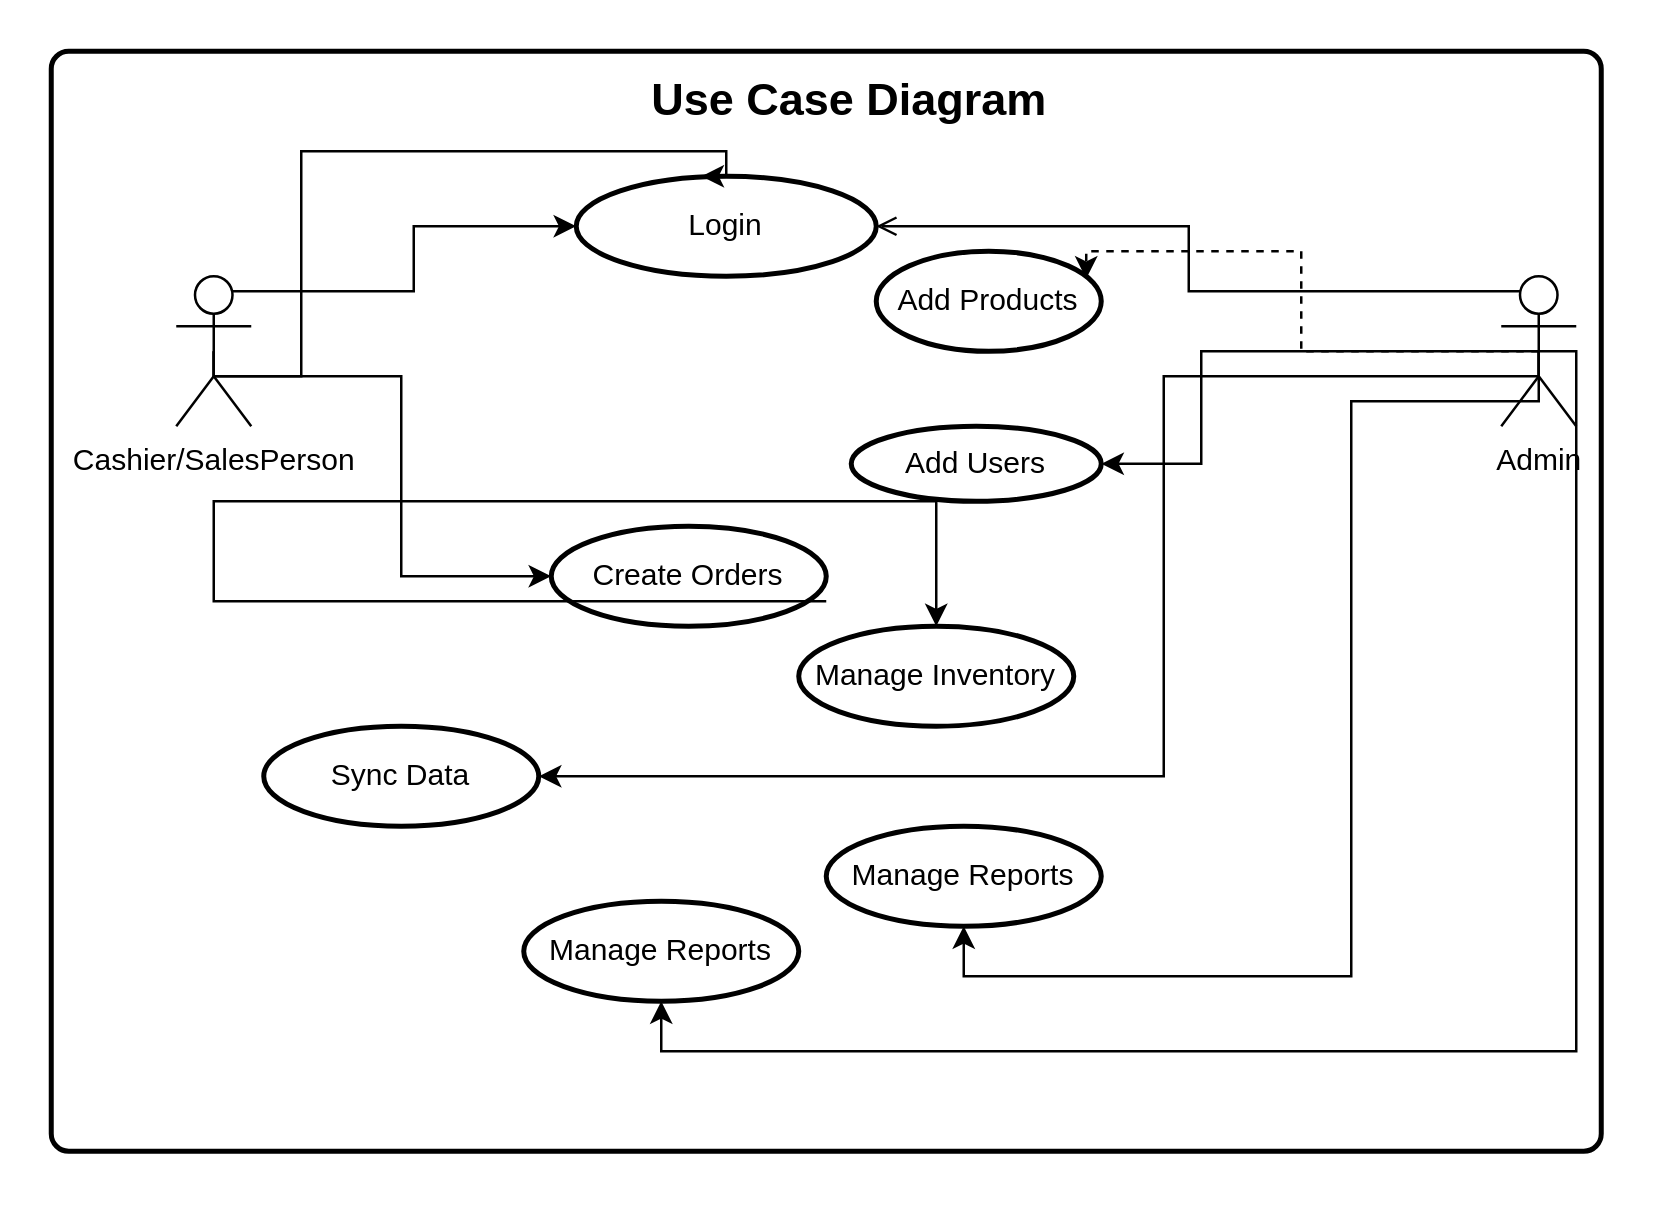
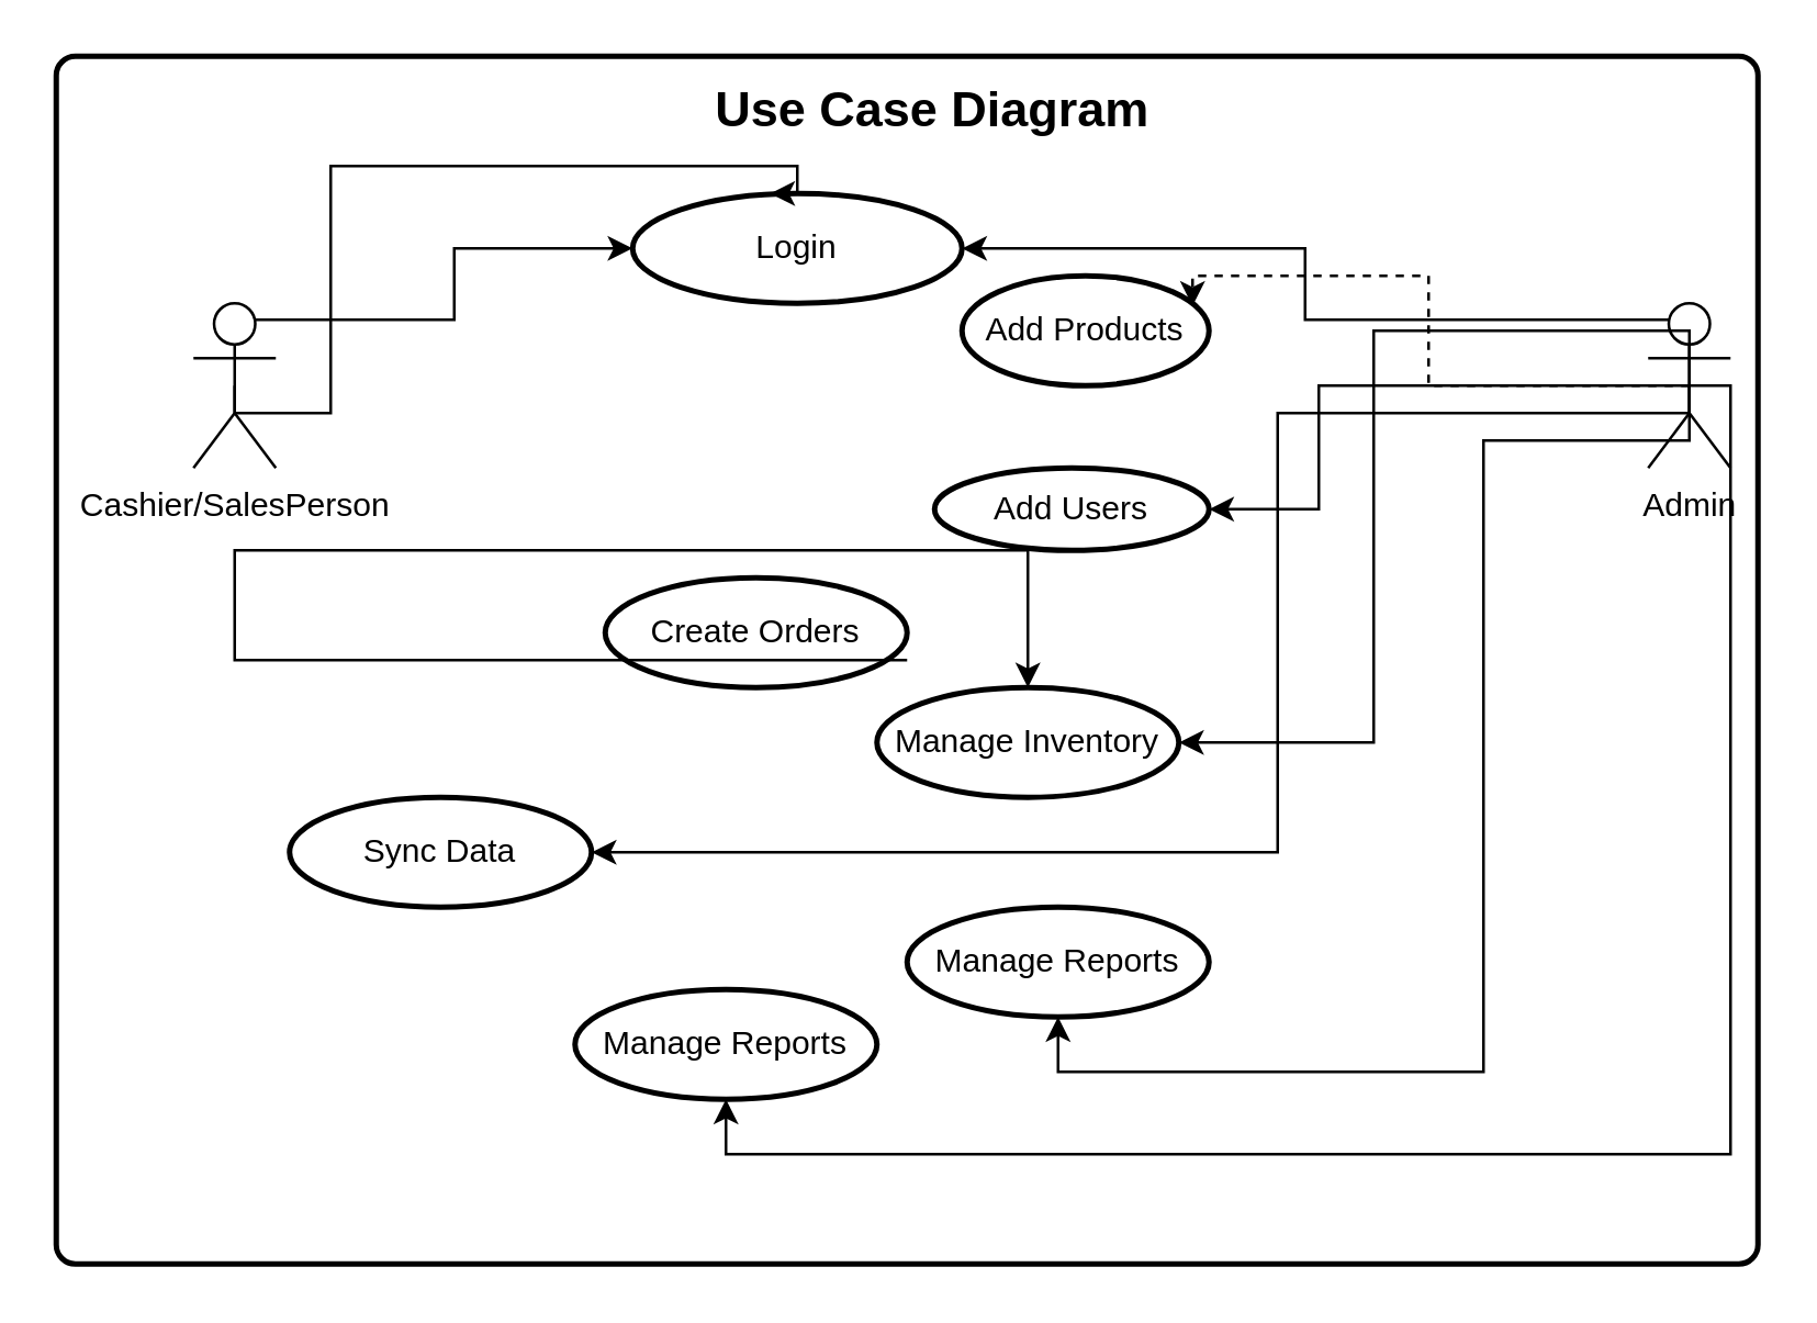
  <mxCell id="0" />
  <mxCell id="1" parent="0" />
  <mxCell id="2" value="" style="rounded=1;whiteSpace=wrap;html=1;absoluteArcSize=1;arcSize=14;strokeWidth=2;" vertex="1" parent="1"><mxGeometry x="20" y="20" width="620" height="440" as="geometry" /></mxCell>
  <mxCell id="3" value="Add Products" style="strokeWidth=2;html=1;shape=mxgraph.flowchart.start_1;whiteSpace=wrap;" vertex="1" parent="1"><mxGeometry x="350" y="100" width="90" height="40" as="geometry" /></mxCell>
  <mxCell id="4" value="Login" style="strokeWidth=2;html=1;shape=mxgraph.flowchart.start_1;whiteSpace=wrap;" vertex="1" parent="1"><mxGeometry x="230" y="70" width="120" height="40" as="geometry" /></mxCell>
  <mxCell id="5" value="Add Users" style="strokeWidth=2;html=1;shape=mxgraph.flowchart.start_1;whiteSpace=wrap;" vertex="1" parent="1"><mxGeometry x="340" y="170" width="100" height="30" as="geometry" /></mxCell>
  <mxCell id="6" value="Create Orders" style="strokeWidth=2;html=1;shape=mxgraph.flowchart.start_1;whiteSpace=wrap;" vertex="1" parent="1"><mxGeometry x="220" y="210" width="110" height="40" as="geometry" /></mxCell>
  <mxCell id="7" value="Manage Inventory" style="strokeWidth=2;html=1;shape=mxgraph.flowchart.start_1;whiteSpace=wrap;" vertex="1" parent="1"><mxGeometry x="319" y="250" width="110" height="40" as="geometry" /></mxCell>
  <mxCell id="8" value="Sync Data" style="strokeWidth=2;html=1;shape=mxgraph.flowchart.start_1;whiteSpace=wrap;" vertex="1" parent="1"><mxGeometry x="105" y="290" width="110" height="40" as="geometry" /></mxCell>
  <mxCell id="9" value="Manage Reports" style="strokeWidth=2;html=1;shape=mxgraph.flowchart.start_1;whiteSpace=wrap;" vertex="1" parent="1"><mxGeometry x="330" y="330" width="110" height="40" as="geometry" /></mxCell>
  <mxCell id="10" style="edgeStyle=orthogonalEdgeStyle;rounded=0;orthogonalLoop=1;jettySize=auto;html=1;exitX=0.25;exitY=0.1;exitDx=0;exitDy=0;exitPerimeter=0;" edge="1" parent="1" source="11" target="4"><mxGeometry relative="1" as="geometry" /></mxCell>
  <mxCell id="11" value="Cashier/SalesPerson" style="shape=umlActor;verticalLabelPosition=bottom;verticalAlign=top;html=1;outlineConnect=0;" vertex="1" parent="1"><mxGeometry x="70" y="110" width="30" height="60" as="geometry" /></mxCell>
- <mxCell id="12" style="edgeStyle=orthogonalEdgeStyle;rounded=0;orthogonalLoop=1;jettySize=auto;html=1;exitX=0.25;exitY=0.1;exitDx=0;exitDy=0;exitPerimeter=0;endArrow=open;" edge="1" parent="1" source="14" target="4"><mxGeometry relative="1" as="geometry" /></mxCell>
+ <mxCell id="12" style="edgeStyle=orthogonalEdgeStyle;rounded=0;orthogonalLoop=1;jettySize=auto;html=1;exitX=0.25;exitY=0.1;exitDx=0;exitDy=0;exitPerimeter=0;" edge="1" parent="1" source="14" target="4"><mxGeometry relative="1" as="geometry" /></mxCell>
  <mxCell id="13" style="edgeStyle=orthogonalEdgeStyle;rounded=0;orthogonalLoop=1;jettySize=auto;html=1;exitX=0.5;exitY=0.5;exitDx=0;exitDy=0;exitPerimeter=0;entryX=0.5;entryY=1;entryDx=0;entryDy=0;entryPerimeter=0;" edge="1" parent="1" source="14" target="20"><mxGeometry relative="1" as="geometry"><mxPoint x="660" y="400" as="targetPoint" /><Array as="points"><mxPoint x="630" y="140" /><mxPoint x="630" y="420" /><mxPoint x="264" y="420" /></Array></mxGeometry></mxCell>
  <mxCell id="14" value="Admin" style="shape=umlActor;verticalLabelPosition=bottom;verticalAlign=top;html=1;outlineConnect=0;" vertex="1" parent="1"><mxGeometry x="600" y="110" width="30" height="60" as="geometry" /></mxCell>
  <mxCell id="15" style="edgeStyle=orthogonalEdgeStyle;rounded=0;orthogonalLoop=1;jettySize=auto;html=1;exitX=0.5;exitY=0.5;exitDx=0;exitDy=0;exitPerimeter=0;entryX=0.933;entryY=0.275;entryDx=0;entryDy=0;entryPerimeter=0;dashed=1;" edge="1" parent="1" source="14" target="3"><mxGeometry relative="1" as="geometry"><Array as="points"><mxPoint x="520" y="140" /><mxPoint x="520" y="100" /><mxPoint x="434" y="100" /></Array></mxGeometry></mxCell>
  <mxCell id="16" style="edgeStyle=orthogonalEdgeStyle;rounded=0;orthogonalLoop=1;jettySize=auto;html=1;exitX=0.5;exitY=0.5;exitDx=0;exitDy=0;exitPerimeter=0;entryX=1;entryY=0.5;entryDx=0;entryDy=0;entryPerimeter=0;" edge="1" parent="1" source="14" target="5"><mxGeometry relative="1" as="geometry"><Array as="points"><mxPoint x="480" y="140" /><mxPoint x="480" y="185" /></Array></mxGeometry></mxCell>
  <mxCell id="17" style="edgeStyle=orthogonalEdgeStyle;rounded=0;orthogonalLoop=1;jettySize=auto;html=1;exitX=0.5;exitY=0.5;exitDx=0;exitDy=0;exitPerimeter=0;entryX=1;entryY=0.5;entryDx=0;entryDy=0;entryPerimeter=0;" edge="1" parent="1" source="14" target="8"><mxGeometry relative="1" as="geometry"><Array as="points"><mxPoint x="615" y="150" /><mxPoint x="465" y="150" /><mxPoint x="465" y="310" /></Array></mxGeometry></mxCell>
- <mxCell id="18" style="edgeStyle=orthogonalEdgeStyle;rounded=0;orthogonalLoop=1;jettySize=auto;html=1;exitX=0.5;exitY=0.5;exitDx=0;exitDy=0;exitPerimeter=0;entryX=0;entryY=0.5;entryDx=0;entryDy=0;entryPerimeter=0;" edge="1" parent="1" source="11" target="6"><mxGeometry relative="1" as="geometry"><Array as="points"><mxPoint x="85" y="150" /><mxPoint x="160" y="150" /><mxPoint x="160" y="230" /></Array></mxGeometry></mxCell>
+ <mxCell id="19" style="edgeStyle=orthogonalEdgeStyle;rounded=0;orthogonalLoop=1;jettySize=auto;html=1;exitX=0.5;exitY=0.5;exitDx=0;exitDy=0;exitPerimeter=0;entryX=1;entryY=0.5;entryDx=0;entryDy=0;entryPerimeter=0;" edge="1" parent="1" source="14" target="7"><mxGeometry relative="1" as="geometry"><Array as="points"><mxPoint x="615" y="120" /><mxPoint x="500" y="120" /><mxPoint x="500" y="270" /></Array></mxGeometry></mxCell>
  <mxCell id="20" value="Manage Reports" style="strokeWidth=2;html=1;shape=mxgraph.flowchart.start_1;whiteSpace=wrap;" vertex="1" parent="1"><mxGeometry x="209" y="360" width="110" height="40" as="geometry" /></mxCell>
  <mxCell id="21" style="edgeStyle=orthogonalEdgeStyle;rounded=0;orthogonalLoop=1;jettySize=auto;html=1;exitX=0.5;exitY=0.5;exitDx=0;exitDy=0;exitPerimeter=0;entryX=0.5;entryY=1;entryDx=0;entryDy=0;entryPerimeter=0;" edge="1" parent="1" source="14" target="9"><mxGeometry relative="1" as="geometry"><Array as="points"><mxPoint x="615" y="160" /><mxPoint x="540" y="160" /><mxPoint x="540" y="390" /><mxPoint x="385" y="390" /></Array></mxGeometry></mxCell>
  <mxCell id="22" style="edgeStyle=orthogonalEdgeStyle;rounded=0;orthogonalLoop=1;jettySize=auto;html=1;exitX=0.5;exitY=0.5;exitDx=0;exitDy=0;exitPerimeter=0;entryX=0.5;entryY=0;entryDx=0;entryDy=0;entryPerimeter=0;" edge="1" parent="1" source="2" target="7"><mxGeometry relative="1" as="geometry"><Array as="points"><mxPoint x="85" y="200" /><mxPoint x="374" y="200" /></Array></mxGeometry></mxCell>
  <mxCell id="23" value="&lt;b&gt;&lt;font style=&quot;font-size: 18px;&quot;&gt;Use Case Diagram&lt;/font&gt;&lt;/b&gt;" style="text;html=1;align=center;verticalAlign=middle;resizable=0;points=[];autosize=1;strokeColor=none;fillColor=none;" vertex="1" parent="1"><mxGeometry x="249" y="20" width="180" height="40" as="geometry" /></mxCell>
  <mxCell id="24" value="" style="edgeStyle=orthogonalEdgeStyle;rounded=0;orthogonalLoop=1;jettySize=auto;html=1;exitX=0.5;exitY=0.5;exitDx=0;exitDy=0;exitPerimeter=0;entryX=0.417;entryY=0;entryDx=0;entryDy=0;entryPerimeter=0;" edge="1" parent="1" source="11" target="4"><mxGeometry relative="1" as="geometry"><mxPoint x="85" y="140" as="sourcePoint" /><mxPoint x="374" y="250" as="targetPoint" /><Array as="points"><mxPoint x="85" y="150" /><mxPoint x="120" y="150" /><mxPoint x="120" y="60" /><mxPoint x="290" y="60" /><mxPoint x="290" y="70" /></Array></mxGeometry></mxCell>
